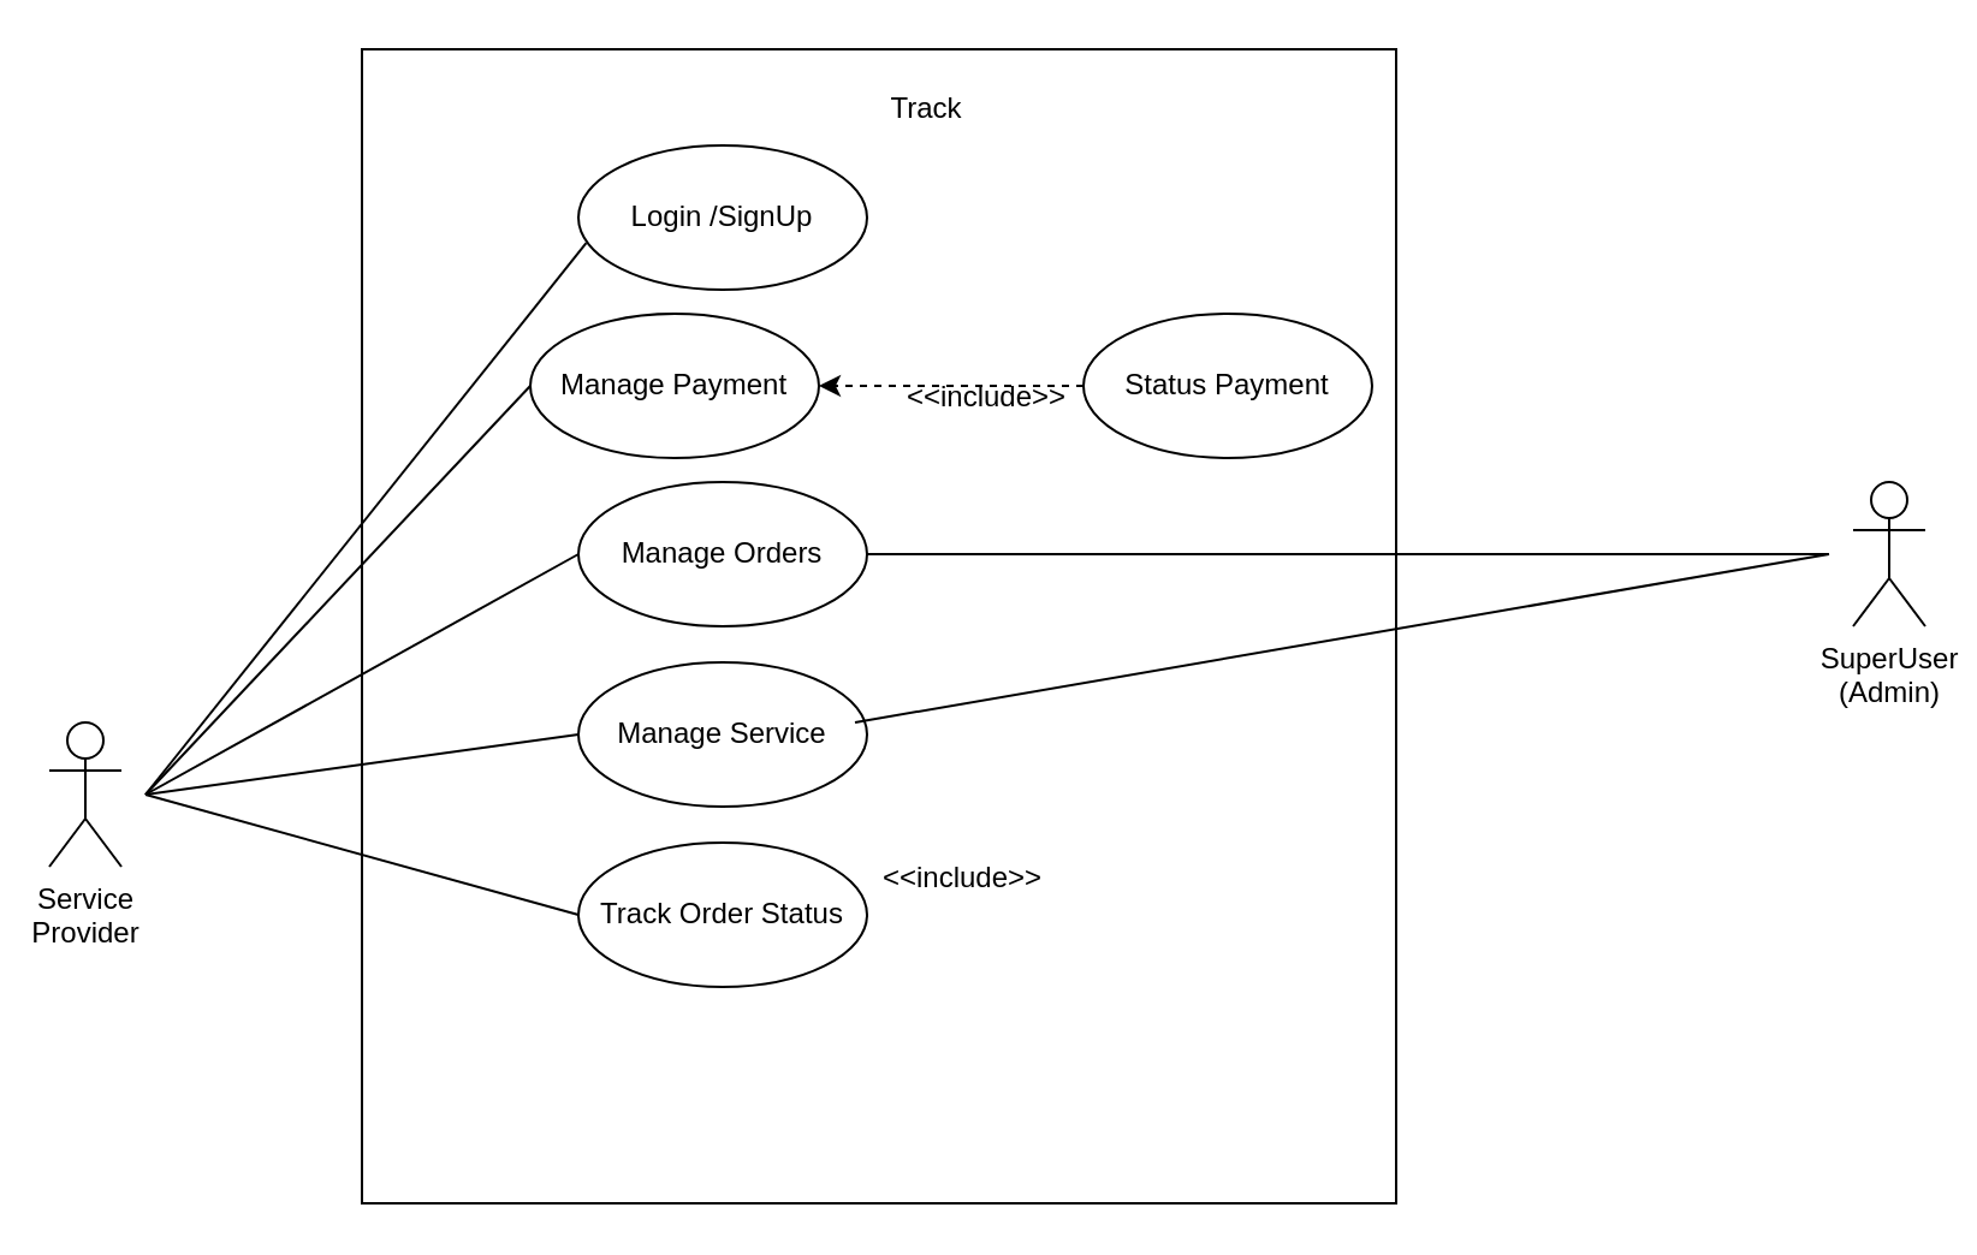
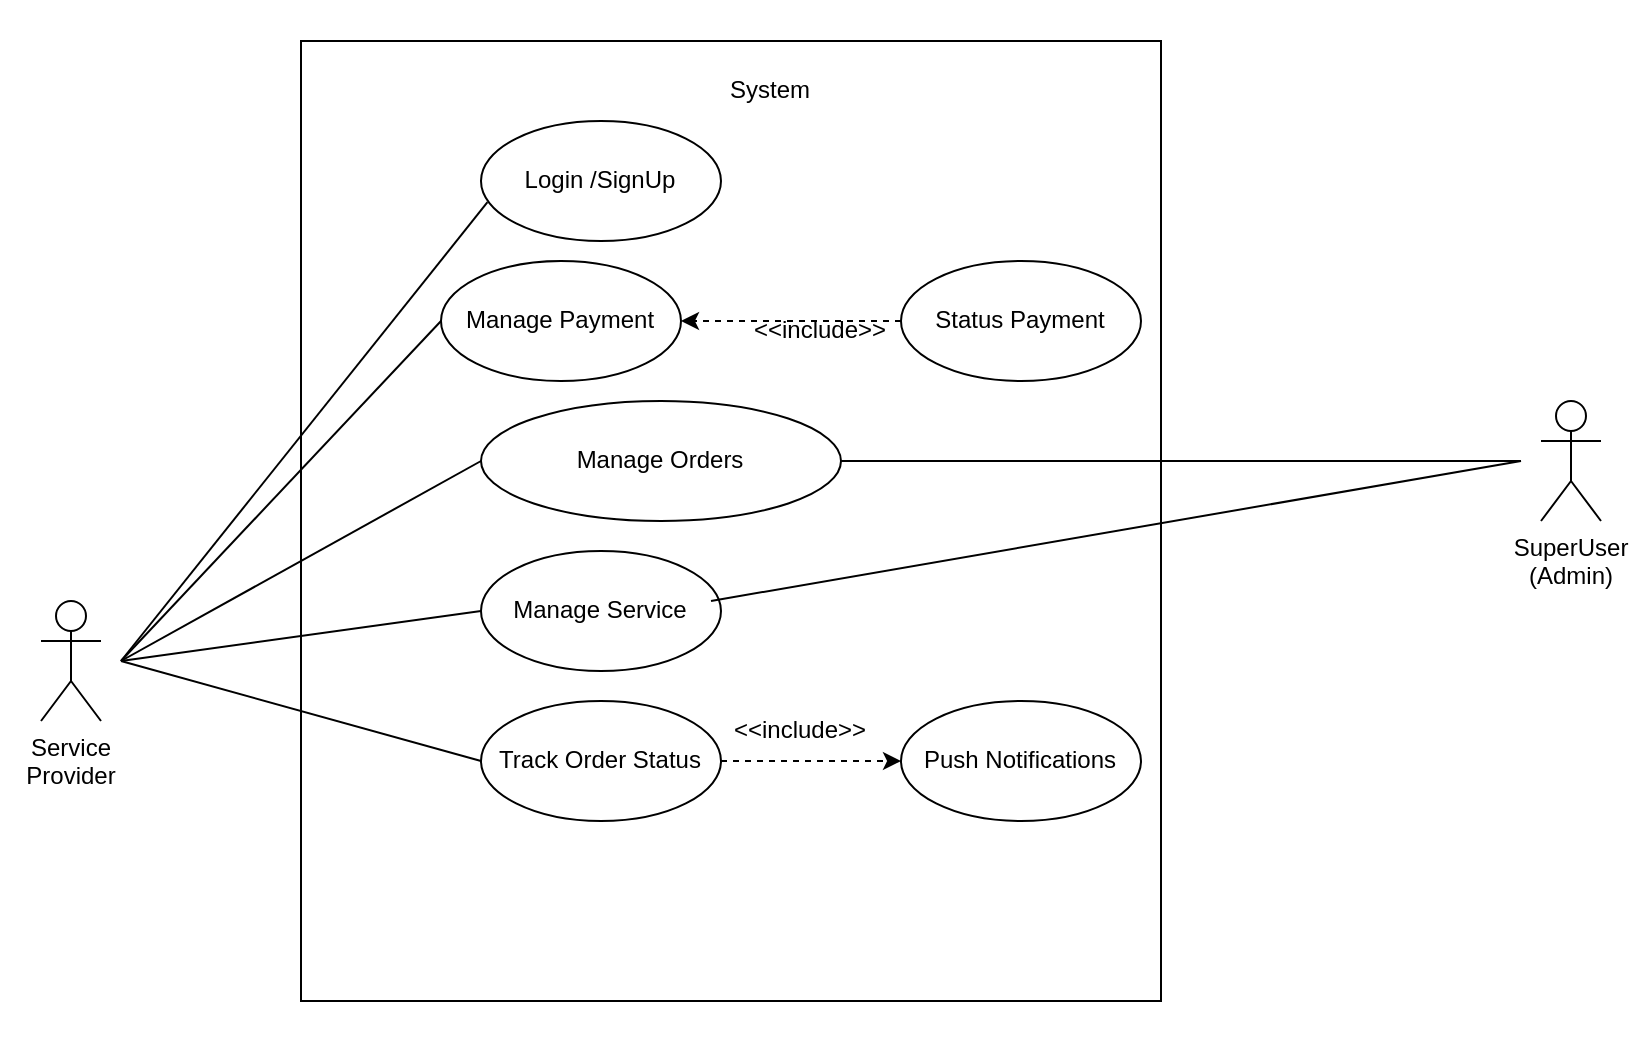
  <mxCell id="0" />
  <mxCell id="1" parent="0" />
  <mxCell id="2" value="" style="rounded=0;whiteSpace=wrap;html=1;" vertex="1" parent="1"><mxGeometry x="150" y="20" width="430" height="480" as="geometry" /></mxCell>
  <mxCell id="3" value="SuperUser&lt;br&gt;(Admin)" style="shape=umlActor;verticalLabelPosition=bottom;verticalAlign=top;html=1;outlineConnect=0;" vertex="1" parent="1"><mxGeometry x="770" y="200" width="30" height="60" as="geometry" /></mxCell>
  <mxCell id="4" value="Service&lt;br&gt;Provider" style="shape=umlActor;verticalLabelPosition=bottom;verticalAlign=top;html=1;outlineConnect=0;" vertex="1" parent="1"><mxGeometry x="20" y="300" width="30" height="60" as="geometry" /></mxCell>
  <mxCell id="5" value="" style="endArrow=none;html=1;rounded=0;exitX=0.027;exitY=0.677;exitDx=0;exitDy=0;exitPerimeter=0;" edge="1" parent="1" source="10"><mxGeometry x="30" y="-20" width="50" height="50" as="geometry"><mxPoint x="310" y="260" as="sourcePoint" /><mxPoint x="60" y="330" as="targetPoint" /></mxGeometry></mxCell>
  <mxCell id="6" value="" style="endArrow=none;html=1;rounded=0;exitX=0;exitY=0.5;exitDx=0;exitDy=0;" edge="1" parent="1" source="11"><mxGeometry x="30" y="-20" width="50" height="50" as="geometry"><mxPoint x="253.24" y="110.62" as="sourcePoint" /><mxPoint x="60" y="330" as="targetPoint" /></mxGeometry></mxCell>
  <mxCell id="7" value="" style="endArrow=none;html=1;rounded=0;exitX=0;exitY=0.5;exitDx=0;exitDy=0;" edge="1" parent="1" source="12"><mxGeometry x="30" y="-20" width="50" height="50" as="geometry"><mxPoint x="293.24" y="150.62" as="sourcePoint" /><mxPoint x="60" y="330" as="targetPoint" /></mxGeometry></mxCell>
  <mxCell id="8" value="" style="endArrow=none;html=1;rounded=0;exitX=0;exitY=0.5;exitDx=0;exitDy=0;" edge="1" parent="1" source="13"><mxGeometry x="30" y="-20" width="50" height="50" as="geometry"><mxPoint x="303.24" y="160.62" as="sourcePoint" /><mxPoint x="60" y="330" as="targetPoint" /></mxGeometry></mxCell>
  <mxCell id="9" value="" style="endArrow=none;html=1;rounded=0;exitX=0;exitY=0.5;exitDx=0;exitDy=0;" edge="1" parent="1" source="14"><mxGeometry x="30" y="-20" width="50" height="50" as="geometry"><mxPoint x="313.24" y="170.62" as="sourcePoint" /><mxPoint x="60" y="330" as="targetPoint" /></mxGeometry></mxCell>
  <mxCell id="10" value="Login /SignUp" style="ellipse;whiteSpace=wrap;html=1;" parent="1" vertex="1"><mxGeometry x="240" y="60" width="120" height="60" as="geometry" /></mxCell>
  <mxCell id="11" value="Manage Payment" style="ellipse;whiteSpace=wrap;html=1;" vertex="1" parent="1"><mxGeometry x="220" y="130" width="120" height="60" as="geometry" /></mxCell>
- <mxCell id="12" value="Manage Orders" style="ellipse;whiteSpace=wrap;html=1;" vertex="1" parent="1"><mxGeometry x="240" y="200" width="120" height="60" as="geometry" /></mxCell>
+ <mxCell id="12" value="Manage Orders" style="ellipse;whiteSpace=wrap;html=1;" vertex="1" parent="1"><mxGeometry x="240" y="200" width="180" height="60" as="geometry" /></mxCell>
  <mxCell id="13" value="Track Order Status" style="ellipse;whiteSpace=wrap;html=1;" vertex="1" parent="1"><mxGeometry x="240" y="350" width="120" height="60" as="geometry" /></mxCell>
  <mxCell id="14" value="Manage Service" style="ellipse;whiteSpace=wrap;html=1;" vertex="1" parent="1"><mxGeometry x="240" y="275" width="120" height="60" as="geometry" /></mxCell>
  <mxCell id="15" style="edgeStyle=orthogonalEdgeStyle;rounded=0;orthogonalLoop=1;jettySize=auto;html=1;dashed=1;" edge="1" parent="1" source="16" target="11"><mxGeometry x="180" y="-20" as="geometry" /></mxCell>
  <mxCell id="16" value="Status Payment" style="ellipse;whiteSpace=wrap;html=1;" vertex="1" parent="1"><mxGeometry x="450" y="130" width="120" height="60" as="geometry" /></mxCell>
+ <mxCell id="17" value="Push Notifications" style="ellipse;whiteSpace=wrap;html=1;" vertex="1" parent="1"><mxGeometry x="450" y="350" width="120" height="60" as="geometry" /></mxCell>
+ <mxCell id="18" style="edgeStyle=orthogonalEdgeStyle;rounded=0;orthogonalLoop=1;jettySize=auto;html=1;dashed=1;" edge="1" parent="1" source="13" target="17"><mxGeometry x="180" y="-20" as="geometry"><mxPoint x="420" y="440" as="targetPoint" /></mxGeometry></mxCell>
  <mxCell id="19" value="&amp;lt;&amp;lt;include&amp;gt;&amp;gt;" style="text;html=1;strokeColor=none;fillColor=none;align=center;verticalAlign=middle;whiteSpace=wrap;rounded=0;" vertex="1" parent="1"><mxGeometry x="380" y="150" width="60" height="30" as="geometry" /></mxCell>
  <mxCell id="20" value="&amp;lt;&amp;lt;include&amp;gt;&amp;gt;" style="text;html=1;strokeColor=none;fillColor=none;align=center;verticalAlign=middle;whiteSpace=wrap;rounded=0;" vertex="1" parent="1"><mxGeometry x="370" y="350" width="60" height="30" as="geometry" /></mxCell>
- <mxCell id="21" value="Track" style="text;html=1;strokeColor=none;fillColor=none;align=center;verticalAlign=middle;whiteSpace=wrap;rounded=0;" vertex="1" parent="1"><mxGeometry x="355" y="30" width="60" height="30" as="geometry" /></mxCell>
+ <mxCell id="21" value="System" style="text;html=1;strokeColor=none;fillColor=none;align=center;verticalAlign=middle;whiteSpace=wrap;rounded=0;" vertex="1" parent="1"><mxGeometry x="355" y="30" width="60" height="30" as="geometry" /></mxCell>
  <mxCell id="22" value="" style="endArrow=none;html=1;rounded=0;" edge="1" parent="1"><mxGeometry width="50" height="50" relative="1" as="geometry"><mxPoint x="355" y="300" as="sourcePoint" /><mxPoint x="760" y="230" as="targetPoint" /><Array as="points" /></mxGeometry></mxCell>
  <mxCell id="23" value="" style="endArrow=none;html=1;rounded=0;entryX=1;entryY=0.5;entryDx=0;entryDy=0;" edge="1" parent="1" target="12"><mxGeometry width="50" height="50" relative="1" as="geometry"><mxPoint x="760" y="230" as="sourcePoint" /><mxPoint x="770" y="240" as="targetPoint" /></mxGeometry></mxCell>
